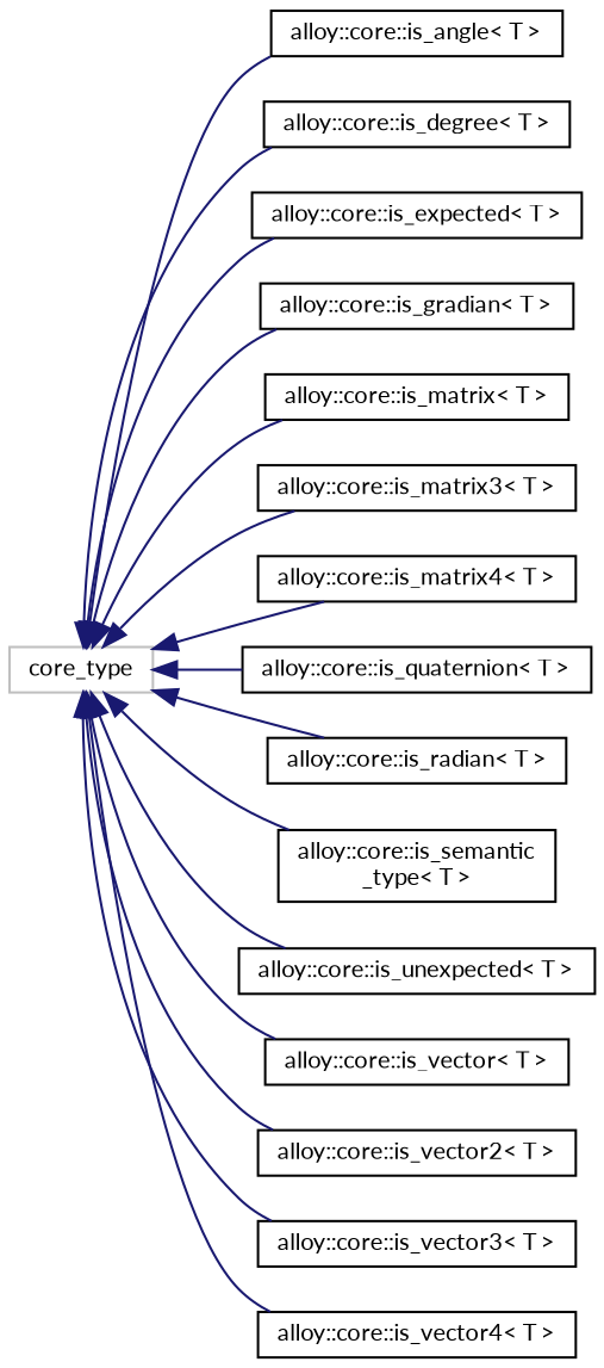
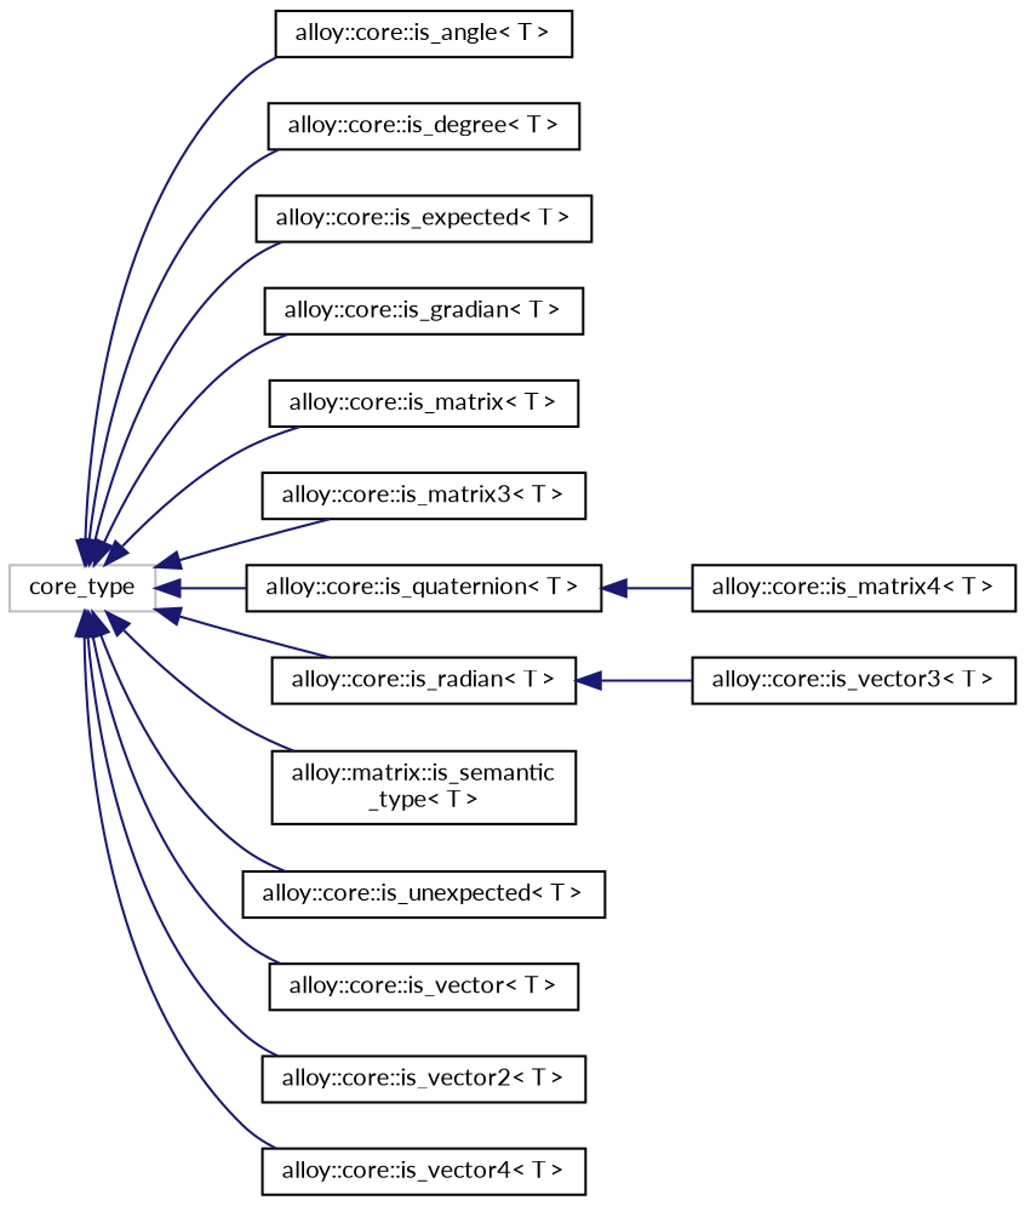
  digraph {
    fontname=Lato
    rankdir=LR
    node [color=black fillcolor=white fontname=Lato fontsize=10 shape=record style=filled]
    edge [color=midnightblue dir=back fontname=Lato fontsize=10 labelfontname=Helvetica labelfontsize=10 style=solid]
    n1 [color=grey75 height=0.2 label=core_type width=0.4]
    n2 [height=0.2 label="alloy::core::is_angle\< T \>" width=0.4]
    n3 [height=0.2 label="alloy::core::is_degree\< T \>" width=0.4]
    n4 [height=0.2 label="alloy::core::is_expected\< T \>" width=0.4]
    n5 [height=0.2 label="alloy::core::is_gradian\< T \>" width=0.4]
    n6 [height=0.2 label="alloy::core::is_matrix\< T \>" width=0.4]
    n7 [height=0.2 label="alloy::core::is_matrix3\< T \>" width=0.4]
    n8 [height=0.2 label="alloy::core::is_matrix4\< T \>" width=0.4]
    n9 [height=0.2 label="alloy::core::is_quaternion\< T \>" width=0.4]
    n10 [height=0.2 label="alloy::core::is_radian\< T \>" width=0.4]
-   n11 [height=0.2 label="alloy::core::is_semantic\l_type\< T \>" width=0.4]
+   n11 [height=0.2 label="alloy::matrix::is_semantic\l_type\< T \>" width=0.4]
    n12 [height=0.2 label="alloy::core::is_unexpected\< T \>" width=0.4]
    n13 [height=0.2 label="alloy::core::is_vector\< T \>" width=0.4]
    n14 [height=0.2 label="alloy::core::is_vector2\< T \>" width=0.4]
    n15 [height=0.2 label="alloy::core::is_vector3\< T \>" width=0.4]
    n16 [height=0.2 label="alloy::core::is_vector4\< T \>" width=0.4]
    n1 -> n2
    n1 -> n3
    n1 -> n4
    n1 -> n5
    n1 -> n6
    n1 -> n7
-   n1 -> n8
+   n9 -> n8
    n1 -> n9
    n1 -> n10
    n1 -> n11
    n1 -> n12
    n1 -> n13
    n1 -> n14
-   n1 -> n15
+   n10 -> n15
    n1 -> n16
  }
